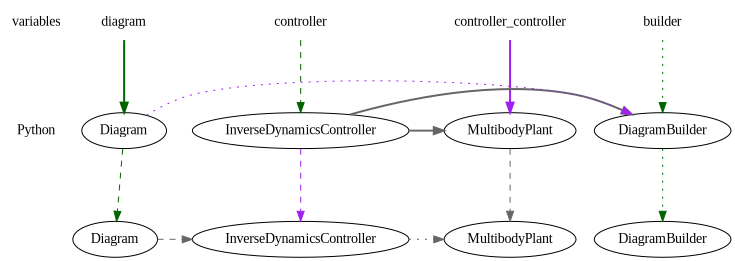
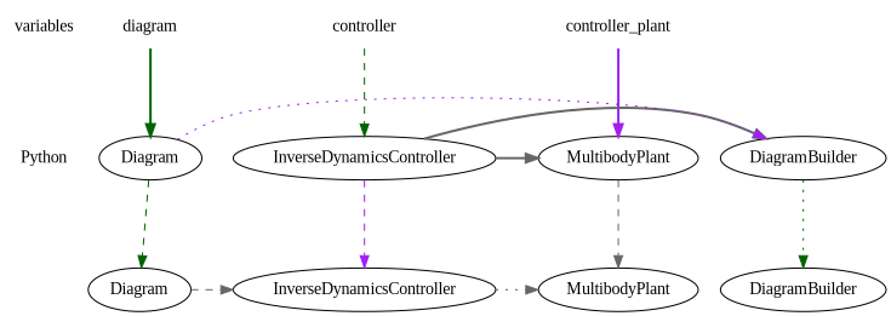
  digraph {
    concentrate=true
    fontname="Liberation Serif"
    node [fontname="Liberation Serif"]
    edge [fontname="Liberation Serif" minlen=2 style=dashed color=darkgreen]
    variables [shape=plaintext]
    Python [shape=plaintext]
-   controller_plant [shape=plaintext label=controller_controller]
-   builder [shape=plaintext]
+   controller_plant [shape=plaintext]
    controller [shape=plaintext]
    diagram [shape=plaintext]
    n7 [label=MultibodyPlant]
    n8 [label=DiagramBuilder]
    n9 [label=InverseDynamicsController]
    n10 [label=Diagram]
    n11 [label=MultibodyPlant]
    n12 [label=DiagramBuilder]
    n13 [label=InverseDynamicsController]
    n14 [label=Diagram]
    subgraph sub_1 {
      variables
      Python
    }
    subgraph sub_2 {
      controller_plant
-     builder
      controller
      diagram
    }
    subgraph sub_3 {
      rank=same
      variables
      controller_plant
-     builder
      controller
      diagram
    }
    subgraph sub_4 {
      rank=same
      Python
      n7
      n8
      n9
      n10
    }
    subgraph sub_5 {
      rank=same
      n11
      n12
      n13
      n14
    }
    subgraph sub_6 {
      controller_plant
-     builder
      controller
      diagram
      n7
      n8
      n9
      n10
    }
    subgraph sub_7 {
      n7
      n8
      n10
      n11
      n12
      n13
      n14
    }
    subgraph sub_8 {
      n7
      n8
      n9
      n10
    }
    subgraph sub_9 {
      n9
      n11
      n13
    }
    variables -> Python [style=invis color=""]
    controller_plant -> n7 [color=purple style=bold]
-   builder -> n8 [style=dotted]
    controller -> n9
    diagram -> n10 [style=bold]
    n7 -> n11 [color=gray40]
    n8 -> n12 [style=dotted]
    n9 -> n7 [color=gray40 style=bold]
    n9 -> n8 [color=gray40 style=bold]
    n9 -> n13 [color=purple]
    n10 -> n8 [color=purple style=dotted]
    n10 -> n14
    n13 -> n11 [color=gray40 style=dotted]
    n14 -> n13 [color=gray40]
  }
